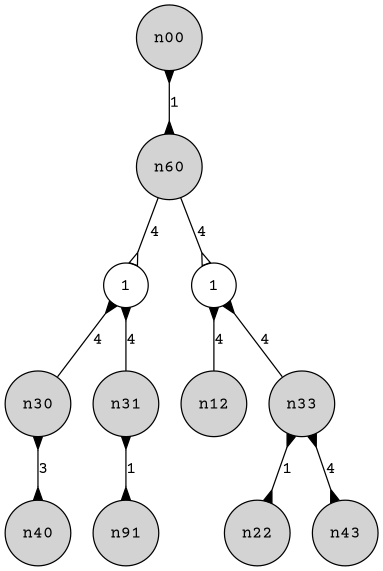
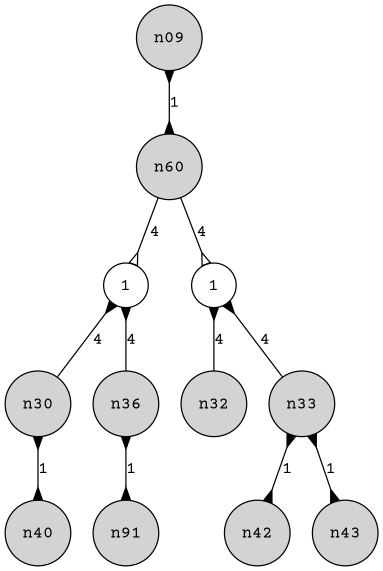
  digraph {
    fontname="Courier Prime"
    node [fontname="Courier Prime" shape=circle style=filled]
    edge [arrowhead=inv arrowtail=inv dir=both fontname="Courier Prime"]
    n10 [label=n60]
-   n00
+   n00 [label=n09]
    n20 [label=1 style=solid]
    n21 [label=1 style=solid]
    n30
-   n31
-   n32 [label=n12]
+   n31 [label=n36]
+   n32
    n33
    n40
    n41 [label=n91]
-   n42 [label=n22]
+   n42
    n43
    n10 -> n20 [arrowhead=oinv arrowtail=none label=4]
    n10 -> n21 [arrowhead=oinv arrowtail=none label=4]
    n00 -> n10 [label=1]
    n20 -> n30 [arrowhead=none label=4]
    n20 -> n31 [arrowhead=none label=4]
    n21 -> n32 [arrowhead=none label=4]
    n21 -> n33 [arrowhead=none label=4]
-   n30 -> n40 [label=3]
+   n30 -> n40 [label=1]
    n31 -> n41 [label=1]
    n33 -> n42 [label=1]
-   n33 -> n43 [label=4]
+   n33 -> n43 [label=1]
  }
